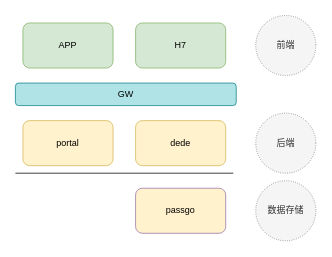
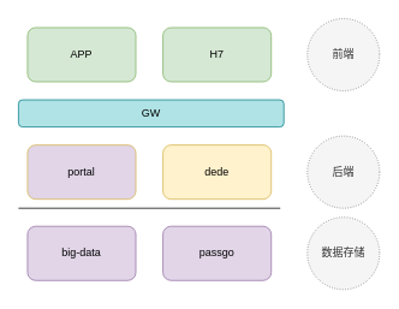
  <mxCell id="0" />
  <mxCell id="1" parent="0" />
- <mxCell id="2" value="portal" style="rounded=1;whiteSpace=wrap;html=1;fillColor=#fff2cc;strokeColor=#d6b656;" vertex="1" parent="1"><mxGeometry x="30" y="160" width="120" height="60" as="geometry" /></mxCell>
+ <mxCell id="2" value="portal" style="rounded=1;whiteSpace=wrap;html=1;fillColor=#e1d5e7;strokeColor=#d6b656;" vertex="1" parent="1"><mxGeometry x="30" y="160" width="120" height="60" as="geometry" /></mxCell>
  <mxCell id="3" value="APP" style="rounded=1;whiteSpace=wrap;html=1;fillColor=#d5e8d4;strokeColor=#82b366;" vertex="1" parent="1"><mxGeometry x="30" y="30" width="120" height="60" as="geometry" /></mxCell>
  <mxCell id="4" value="H7" style="rounded=1;whiteSpace=wrap;html=1;fillColor=#d5e8d4;strokeColor=#82b366;" vertex="1" parent="1"><mxGeometry x="180" y="30" width="120" height="60" as="geometry" /></mxCell>
+ <mxCell id="5" value="big-data" style="rounded=1;whiteSpace=wrap;html=1;fillColor=#e1d5e7;strokeColor=#9673a6;" vertex="1" parent="1"><mxGeometry x="30" y="250" width="120" height="60" as="geometry" /></mxCell>
  <mxCell id="6" value="GW" style="rounded=1;whiteSpace=wrap;html=1;fillColor=#b0e3e6;strokeColor=#0e8088;" vertex="1" parent="1"><mxGeometry x="20" y="110" width="294" height="30" as="geometry" /></mxCell>
  <mxCell id="7" value="dede" style="rounded=1;whiteSpace=wrap;html=1;fillColor=#fff2cc;strokeColor=#d6b656;" vertex="1" parent="1"><mxGeometry x="180" y="160" width="120" height="60" as="geometry" /></mxCell>
- <mxCell id="8" value="passgo" style="rounded=1;whiteSpace=wrap;html=1;fillColor=#fff2cc;strokeColor=#9673a6;" vertex="1" parent="1"><mxGeometry x="180" y="250" width="120" height="60" as="geometry" /></mxCell>
+ <mxCell id="8" value="passgo" style="rounded=1;whiteSpace=wrap;html=1;fillColor=#e1d5e7;strokeColor=#9673a6;" vertex="1" parent="1"><mxGeometry x="180" y="250" width="120" height="60" as="geometry" /></mxCell>
  <mxCell id="9" value="" style="endArrow=none;html=1;" edge="1" parent="1"><mxGeometry width="50" height="50" relative="1" as="geometry"><mxPoint x="20" y="230" as="sourcePoint" /><mxPoint x="310" y="230" as="targetPoint" /></mxGeometry></mxCell>
  <mxCell id="10" value="前端" style="ellipse;whiteSpace=wrap;html=1;dashed=1;dashPattern=1 2;fillColor=#f5f5f5;strokeColor=#666666;fontColor=#333333;" vertex="1" parent="1"><mxGeometry x="340" y="20" width="80" height="80" as="geometry" /></mxCell>
  <mxCell id="11" value="后端" style="ellipse;whiteSpace=wrap;html=1;dashed=1;dashPattern=1 2;fillColor=#f5f5f5;strokeColor=#666666;fontColor=#333333;" vertex="1" parent="1"><mxGeometry x="340" y="150" width="80" height="80" as="geometry" /></mxCell>
  <mxCell id="12" value="数据存储" style="ellipse;whiteSpace=wrap;html=1;dashed=1;dashPattern=1 2;fillColor=#f5f5f5;strokeColor=#666666;fontColor=#333333;" vertex="1" parent="1"><mxGeometry x="340" y="240" width="80" height="80" as="geometry" /></mxCell>
